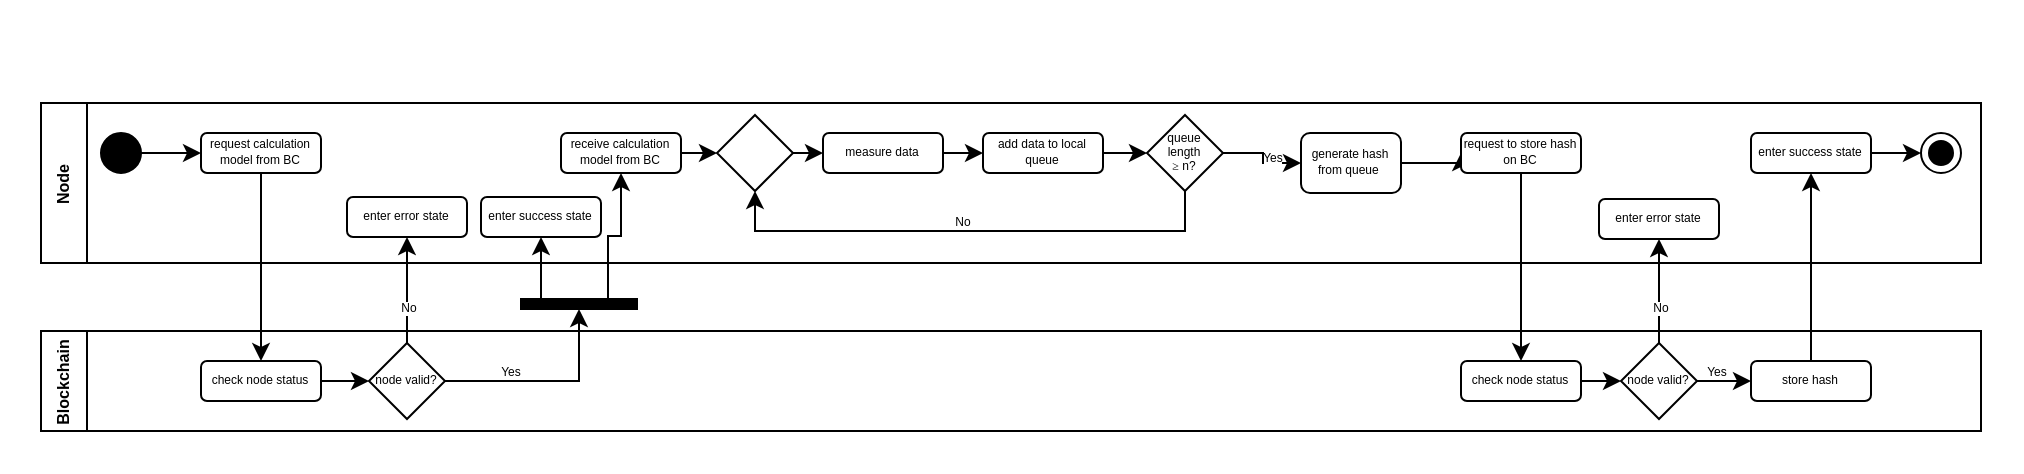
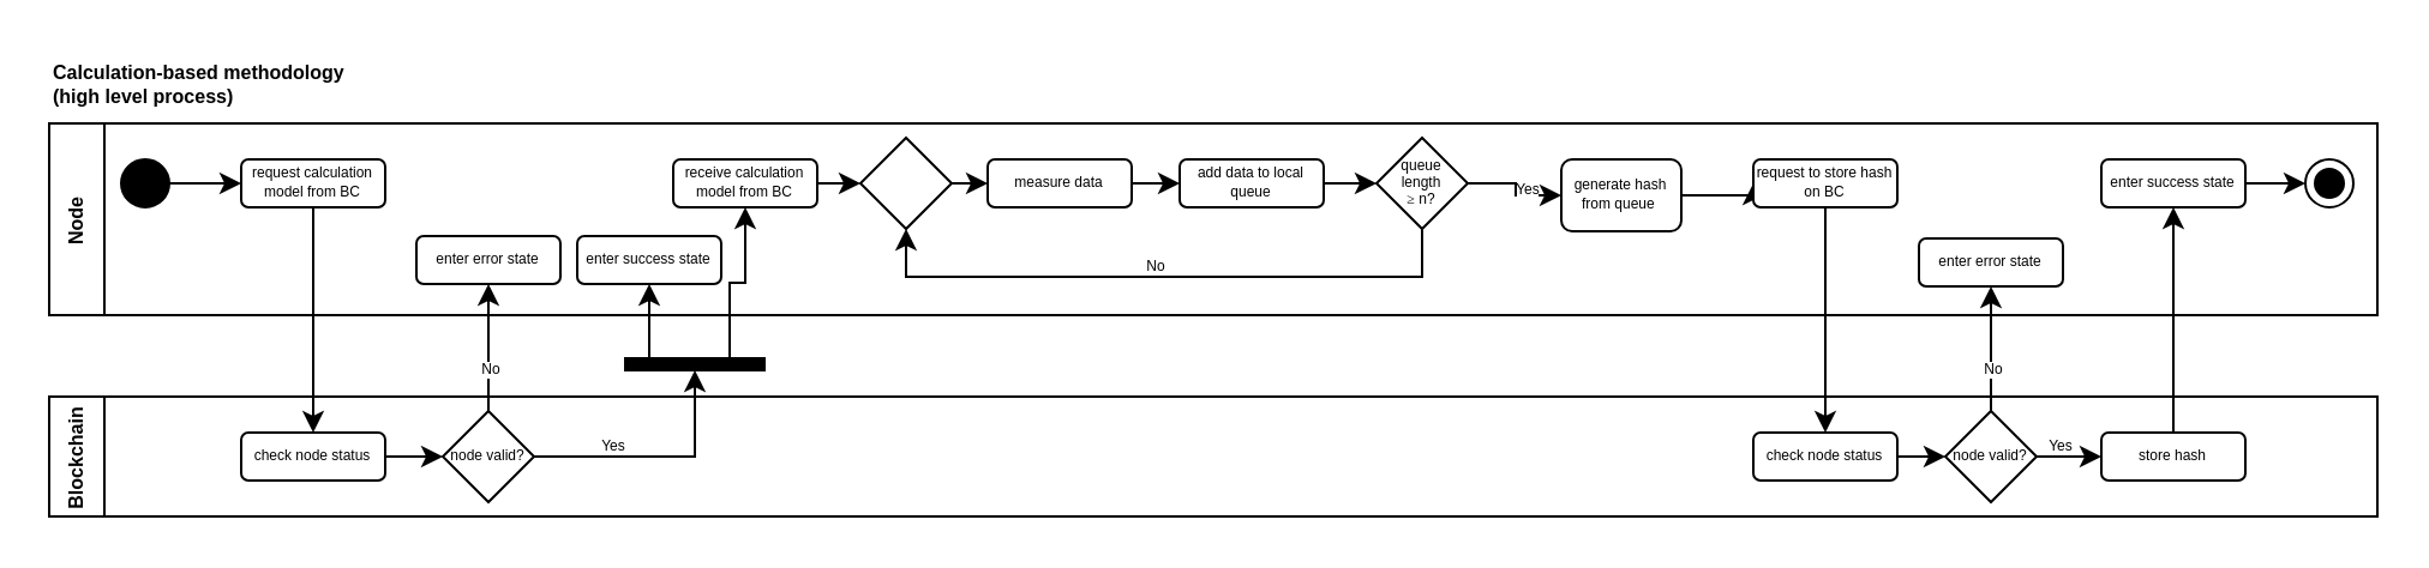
  <mxCell id="0" />
  <mxCell id="1" parent="0" />
  <mxCell id="2" value="Node" style="swimlane;horizontal=0;fontSize=8;" parent="1" vertex="1"><mxGeometry x="20" y="51" width="970" height="80" as="geometry" /></mxCell>
  <mxCell id="3" style="edgeStyle=orthogonalEdgeStyle;rounded=0;orthogonalLoop=1;jettySize=auto;html=1;exitX=1;exitY=0.5;exitDx=0;exitDy=0;entryX=0;entryY=0.5;entryDx=0;entryDy=0;" parent="2" source="4" target="22" edge="1"><mxGeometry relative="1" as="geometry" /></mxCell>
  <mxCell id="4" value="" style="ellipse;whiteSpace=wrap;html=1;aspect=fixed;fontSize=8;fillColor=#000000;" parent="2" vertex="1"><mxGeometry x="30" y="15" width="20" height="20" as="geometry" /></mxCell>
  <mxCell id="5" style="edgeStyle=orthogonalEdgeStyle;rounded=0;orthogonalLoop=1;jettySize=auto;html=1;exitX=1;exitY=0.5;exitDx=0;exitDy=0;entryX=0;entryY=0.5;entryDx=0;entryDy=0;fontSize=6;" parent="2" source="6" target="8" edge="1"><mxGeometry relative="1" as="geometry" /></mxCell>
  <mxCell id="6" value="measure data" style="rounded=1;whiteSpace=wrap;html=1;fontSize=6;" parent="2" vertex="1"><mxGeometry x="391" y="15" width="60" height="20" as="geometry" /></mxCell>
  <mxCell id="7" style="edgeStyle=orthogonalEdgeStyle;rounded=0;orthogonalLoop=1;jettySize=auto;html=1;exitX=1;exitY=0.5;exitDx=0;exitDy=0;entryX=0;entryY=0.5;entryDx=0;entryDy=0;fontSize=5;" parent="2" source="8" target="16" edge="1"><mxGeometry relative="1" as="geometry" /></mxCell>
  <mxCell id="8" value="add data to local queue" style="rounded=1;whiteSpace=wrap;html=1;fontSize=6;" parent="2" vertex="1"><mxGeometry x="471" y="15" width="60" height="20" as="geometry" /></mxCell>
  <mxCell id="9" value="enter error state" style="rounded=1;whiteSpace=wrap;html=1;fontSize=6;" parent="2" vertex="1"><mxGeometry x="779" y="48" width="60" height="20" as="geometry" /></mxCell>
  <mxCell id="10" style="edgeStyle=orthogonalEdgeStyle;rounded=0;orthogonalLoop=1;jettySize=auto;html=1;exitX=1;exitY=0.5;exitDx=0;exitDy=0;entryX=0;entryY=0.5;entryDx=0;entryDy=0;fontSize=6;fontColor=#000000;" parent="2" source="11" target="17" edge="1"><mxGeometry relative="1" as="geometry" /></mxCell>
  <mxCell id="11" value="generate hash from queue&amp;nbsp;" style="rounded=1;whiteSpace=wrap;html=1;fontSize=6;" parent="2" vertex="1"><mxGeometry x="630" y="15" width="50" height="30" as="geometry" /></mxCell>
  <mxCell id="12" value="enter success state" style="rounded=1;whiteSpace=wrap;html=1;fontSize=6;" parent="2" vertex="1"><mxGeometry x="855" y="15" width="60" height="20" as="geometry" /></mxCell>
  <mxCell id="13" style="edgeStyle=orthogonalEdgeStyle;rounded=0;orthogonalLoop=1;jettySize=auto;html=1;exitX=0.5;exitY=1;exitDx=0;exitDy=0;entryX=0.5;entryY=1;entryDx=0;entryDy=0;fontSize=6;" parent="2" source="16" target="21" edge="1"><mxGeometry relative="1" as="geometry" /></mxCell>
  <mxCell id="14" value="No" style="edgeLabel;html=1;align=center;verticalAlign=middle;resizable=0;points=[];fontSize=6;" parent="13" vertex="1" connectable="0"><mxGeometry x="0.032" y="1" relative="1" as="geometry"><mxPoint y="-6" as="offset" /></mxGeometry></mxCell>
  <mxCell id="15" value="Yes" style="edgeStyle=orthogonalEdgeStyle;rounded=0;orthogonalLoop=1;jettySize=auto;html=1;exitX=1;exitY=0.5;exitDx=0;exitDy=0;fontSize=6;" parent="2" source="16" target="11" edge="1"><mxGeometry x="0.024" y="5" relative="1" as="geometry"><mxPoint as="offset" /></mxGeometry></mxCell>
  <mxCell id="16" value="queue &lt;br&gt;length &lt;br&gt;&lt;span style=&quot;font-family: &amp;#34;georgia&amp;#34; , &amp;#34;times&amp;#34; , serif ; background-color: rgb(255 , 255 , 255)&quot;&gt;&lt;font style=&quot;font-size: 6px&quot;&gt;≥&lt;/font&gt;&lt;/span&gt;&amp;nbsp;n?" style="rhombus;whiteSpace=wrap;html=1;fontSize=6;aspect=fixed;fontStyle=0" parent="2" vertex="1"><mxGeometry x="553" y="6" width="38" height="38" as="geometry" /></mxCell>
  <mxCell id="17" value="request to store hash on BC" style="rounded=1;whiteSpace=wrap;html=1;fontSize=6;" parent="2" vertex="1"><mxGeometry x="710" y="15" width="60" height="20" as="geometry" /></mxCell>
  <mxCell id="18" style="edgeStyle=orthogonalEdgeStyle;rounded=0;orthogonalLoop=1;jettySize=auto;html=1;exitX=1;exitY=0.5;exitDx=0;exitDy=0;entryX=0;entryY=0.5;entryDx=0;entryDy=0;fontSize=6;" parent="2" edge="1"><mxGeometry relative="1" as="geometry"><mxPoint x="915" y="25" as="sourcePoint" /><mxPoint x="940" y="25" as="targetPoint" /></mxGeometry></mxCell>
  <mxCell id="19" value="" style="ellipse;html=1;shape=endState;fillColor=#000000;strokeColor=#000000;fontSize=10;" parent="2" vertex="1"><mxGeometry x="940" y="15" width="20" height="20" as="geometry" /></mxCell>
  <mxCell id="20" style="edgeStyle=orthogonalEdgeStyle;rounded=0;orthogonalLoop=1;jettySize=auto;html=1;exitX=1;exitY=0.5;exitDx=0;exitDy=0;entryX=0;entryY=0.5;entryDx=0;entryDy=0;fontSize=6;fontColor=#000000;" parent="2" source="21" target="6" edge="1"><mxGeometry relative="1" as="geometry" /></mxCell>
  <mxCell id="21" value="" style="rhombus;whiteSpace=wrap;html=1;fontSize=6;aspect=fixed;fontStyle=0" parent="2" vertex="1"><mxGeometry x="338" y="6" width="38" height="38" as="geometry" /></mxCell>
  <mxCell id="22" value="request calculation model from BC" style="rounded=1;whiteSpace=wrap;html=1;fontSize=6;" parent="2" vertex="1"><mxGeometry x="80" y="15" width="60" height="20" as="geometry" /></mxCell>
  <mxCell id="23" style="edgeStyle=orthogonalEdgeStyle;rounded=0;orthogonalLoop=1;jettySize=auto;html=1;exitX=1;exitY=0.5;exitDx=0;exitDy=0;entryX=0;entryY=0.5;entryDx=0;entryDy=0;" parent="2" source="24" target="21" edge="1"><mxGeometry relative="1" as="geometry" /></mxCell>
  <mxCell id="24" value="receive calculation model from BC" style="rounded=1;whiteSpace=wrap;html=1;fontSize=6;" parent="2" vertex="1"><mxGeometry x="260" y="15" width="60" height="20" as="geometry" /></mxCell>
  <mxCell id="25" value="enter success state" style="rounded=1;whiteSpace=wrap;html=1;fontSize=6;" parent="2" vertex="1"><mxGeometry x="220" y="47" width="60" height="20" as="geometry" /></mxCell>
  <mxCell id="26" value="Blockchain" style="swimlane;horizontal=0;fontSize=8;" parent="1" vertex="1"><mxGeometry x="20" y="165" width="970" height="50" as="geometry" /></mxCell>
  <mxCell id="27" style="edgeStyle=orthogonalEdgeStyle;rounded=0;orthogonalLoop=1;jettySize=auto;html=1;exitX=1;exitY=0.5;exitDx=0;exitDy=0;entryX=0;entryY=0.5;entryDx=0;entryDy=0;fontSize=6;" parent="26" source="28" target="31" edge="1"><mxGeometry relative="1" as="geometry"><mxPoint x="726" y="25" as="sourcePoint" /></mxGeometry></mxCell>
  <mxCell id="28" value="check node status" style="rounded=1;whiteSpace=wrap;html=1;fontSize=6;" parent="26" vertex="1"><mxGeometry x="710" y="15" width="60" height="20" as="geometry" /></mxCell>
  <mxCell id="29" style="edgeStyle=orthogonalEdgeStyle;rounded=0;orthogonalLoop=1;jettySize=auto;html=1;exitX=1;exitY=0.5;exitDx=0;exitDy=0;entryX=0;entryY=0.5;entryDx=0;entryDy=0;fontSize=6;" parent="26" source="31" target="32" edge="1"><mxGeometry relative="1" as="geometry"><mxPoint x="855" y="25" as="targetPoint" /></mxGeometry></mxCell>
  <mxCell id="30" value="Yes" style="edgeLabel;html=1;align=center;verticalAlign=middle;resizable=0;points=[];fontSize=6;" parent="29" vertex="1" connectable="0"><mxGeometry x="-0.394" relative="1" as="geometry"><mxPoint x="1" y="-5" as="offset" /></mxGeometry></mxCell>
  <mxCell id="31" value="node valid?" style="rhombus;whiteSpace=wrap;html=1;fontSize=6;aspect=fixed;" parent="26" vertex="1"><mxGeometry x="790" y="6" width="38" height="38" as="geometry" /></mxCell>
  <mxCell id="32" value="store hash" style="rounded=1;whiteSpace=wrap;html=1;fontSize=6;" parent="26" vertex="1"><mxGeometry x="855" y="15" width="60" height="20" as="geometry" /></mxCell>
+ <mxCell id="33" value="Calculation-based methodology &lt;br&gt;(high level process)" style="text;html=1;strokeColor=none;fillColor=none;align=left;verticalAlign=middle;whiteSpace=wrap;rounded=0;fontSize=8;fontStyle=1" parent="1" vertex="1"><mxGeometry x="20" y="20" width="150" height="30" as="geometry" /></mxCell>
  <mxCell id="34" style="edgeStyle=orthogonalEdgeStyle;rounded=0;orthogonalLoop=1;jettySize=auto;html=1;exitX=0.5;exitY=0;exitDx=0;exitDy=0;entryX=0.5;entryY=1;entryDx=0;entryDy=0;fontSize=6;" parent="1" source="31" target="9" edge="1"><mxGeometry relative="1" as="geometry" /></mxCell>
  <mxCell id="35" value="No" style="edgeLabel;html=1;align=center;verticalAlign=middle;resizable=0;points=[];fontSize=6;fontColor=#000000;" parent="34" vertex="1" connectable="0"><mxGeometry x="-0.308" relative="1" as="geometry"><mxPoint as="offset" /></mxGeometry></mxCell>
  <mxCell id="36" style="edgeStyle=orthogonalEdgeStyle;rounded=0;orthogonalLoop=1;jettySize=auto;html=1;exitX=0.5;exitY=0;exitDx=0;exitDy=0;entryX=0.5;entryY=1;entryDx=0;entryDy=0;fontSize=6;" parent="1" source="32" target="12" edge="1"><mxGeometry relative="1" as="geometry" /></mxCell>
  <mxCell id="37" style="edgeStyle=orthogonalEdgeStyle;rounded=0;orthogonalLoop=1;jettySize=auto;html=1;exitX=0.5;exitY=1;exitDx=0;exitDy=0;entryX=0.5;entryY=0;entryDx=0;entryDy=0;fontSize=6;fontColor=#000000;" parent="1" source="17" target="28" edge="1"><mxGeometry relative="1" as="geometry" /></mxCell>
  <mxCell id="38" value="enter error state" style="rounded=1;whiteSpace=wrap;html=1;fontSize=6;" parent="1" vertex="1"><mxGeometry x="173" y="98" width="60" height="20" as="geometry" /></mxCell>
  <mxCell id="39" style="edgeStyle=orthogonalEdgeStyle;rounded=0;orthogonalLoop=1;jettySize=auto;html=1;exitX=1;exitY=0.5;exitDx=0;exitDy=0;entryX=0;entryY=0.5;entryDx=0;entryDy=0;fontSize=6;" parent="1" source="40" target="43" edge="1"><mxGeometry relative="1" as="geometry"><mxPoint x="240" y="-465" as="sourcePoint" /></mxGeometry></mxCell>
  <mxCell id="40" value="check node status" style="rounded=1;whiteSpace=wrap;html=1;fontSize=6;" parent="1" vertex="1"><mxGeometry x="100" y="180" width="60" height="20" as="geometry" /></mxCell>
  <mxCell id="41" style="edgeStyle=orthogonalEdgeStyle;rounded=0;orthogonalLoop=1;jettySize=auto;html=1;exitX=1;exitY=0.5;exitDx=0;exitDy=0;entryX=0.5;entryY=1;entryDx=0;entryDy=0;fontSize=6;" parent="1" source="43" target="49" edge="1"><mxGeometry relative="1" as="geometry"><mxPoint x="260" y="190" as="targetPoint" /></mxGeometry></mxCell>
  <mxCell id="42" value="Yes" style="edgeLabel;html=1;align=center;verticalAlign=middle;resizable=0;points=[];fontSize=6;" parent="41" vertex="1" connectable="0"><mxGeometry x="-0.394" relative="1" as="geometry"><mxPoint x="1" y="-5" as="offset" /></mxGeometry></mxCell>
  <mxCell id="43" value="node valid?" style="rhombus;whiteSpace=wrap;html=1;fontSize=6;aspect=fixed;" parent="1" vertex="1"><mxGeometry x="184" y="171" width="38" height="38" as="geometry" /></mxCell>
  <mxCell id="44" style="edgeStyle=orthogonalEdgeStyle;rounded=0;orthogonalLoop=1;jettySize=auto;html=1;exitX=0.5;exitY=0;exitDx=0;exitDy=0;entryX=0.5;entryY=1;entryDx=0;entryDy=0;fontSize=6;" parent="1" source="43" target="38" edge="1"><mxGeometry relative="1" as="geometry" /></mxCell>
  <mxCell id="45" value="No" style="edgeLabel;html=1;align=center;verticalAlign=middle;resizable=0;points=[];fontSize=6;fontColor=#000000;" parent="44" vertex="1" connectable="0"><mxGeometry x="-0.308" relative="1" as="geometry"><mxPoint as="offset" /></mxGeometry></mxCell>
  <mxCell id="46" style="edgeStyle=orthogonalEdgeStyle;rounded=0;orthogonalLoop=1;jettySize=auto;html=1;exitX=0.5;exitY=1;exitDx=0;exitDy=0;" parent="1" source="22" target="40" edge="1"><mxGeometry relative="1" as="geometry" /></mxCell>
  <mxCell id="47" style="edgeStyle=orthogonalEdgeStyle;rounded=0;orthogonalLoop=1;jettySize=auto;html=1;exitX=0.25;exitY=0;exitDx=0;exitDy=0;entryX=0.5;entryY=1;entryDx=0;entryDy=0;" parent="1" source="49" target="25" edge="1"><mxGeometry relative="1" as="geometry" /></mxCell>
  <mxCell id="48" style="edgeStyle=orthogonalEdgeStyle;rounded=0;orthogonalLoop=1;jettySize=auto;html=1;exitX=0.75;exitY=0;exitDx=0;exitDy=0;entryX=0.5;entryY=1;entryDx=0;entryDy=0;" parent="1" source="49" target="24" edge="1"><mxGeometry relative="1" as="geometry" /></mxCell>
  <mxCell id="49" value="" style="rounded=0;whiteSpace=wrap;html=1;fillColor=#000000;" parent="1" vertex="1"><mxGeometry x="260" y="149" width="58" height="5" as="geometry" /></mxCell>
